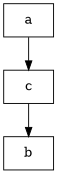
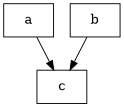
  digraph {
    node [shape=rectangle]
    a
    c
    b
    a -> c
-   c -> b
+   b -> c
  }
